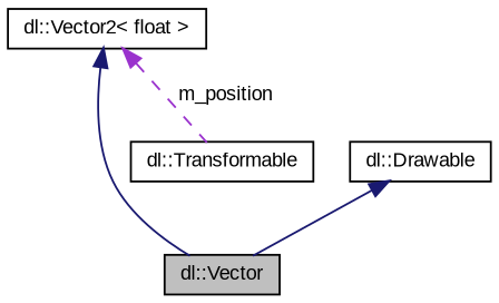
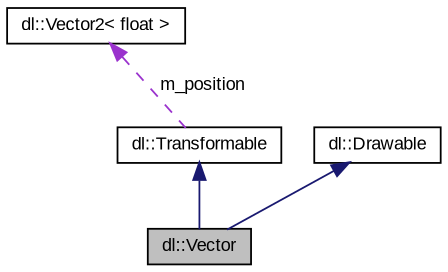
  digraph {
    fontname="Liberation Sans"
    node [color=black fillcolor=white fontname="Liberation Sans" fontsize=10 shape=record style=filled]
    edge [color=midnightblue dir=back fontname="Liberation Sans" fontsize=10 labelfontname=Helvetica labelfontsize=10 style=solid]
    n1 [fillcolor=grey75 fontcolor=black height=0.2 label="dl::Vector" width=0.4]
    n2 [height=0.2 label="dl::Transformable" width=0.4]
    n3 [height=0.2 label="dl::Vector2\< float \>" width=0.4]
    n4 [height=0.2 label="dl::Drawable" width=0.4]
-   n3 -> n1
+   n2 -> n1
    n3 -> n2 [color=darkorchid3 label=" m_position" style=dashed]
    n4 -> n1
  }
